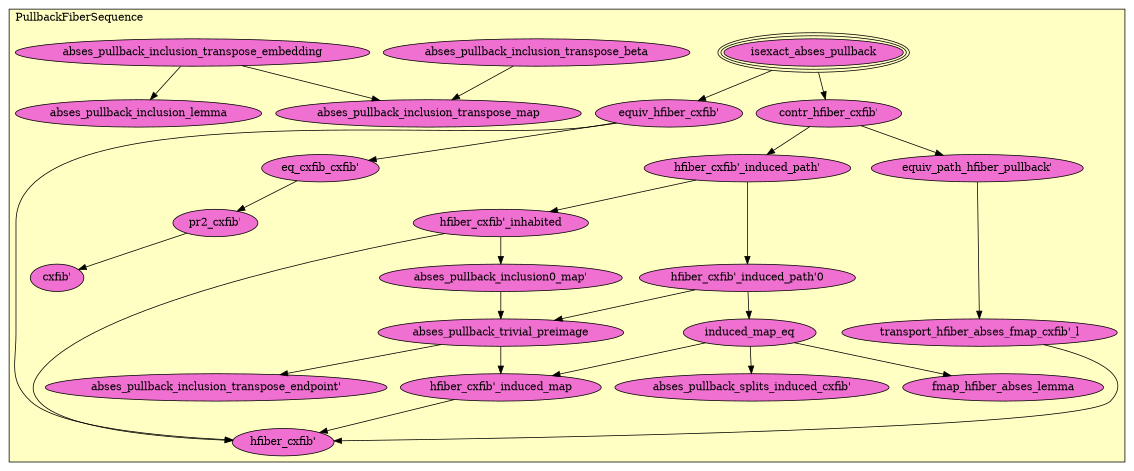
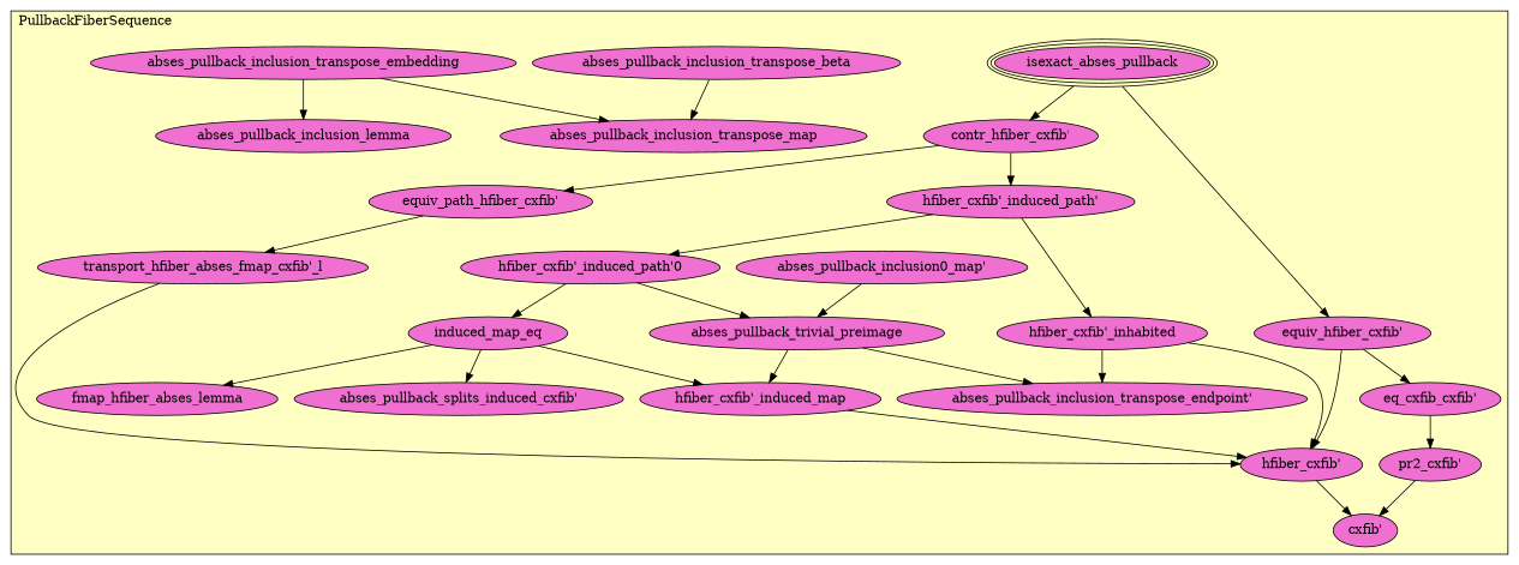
  digraph {
    node [fillcolor="#F070D1" style=filled]
    n1 [label=isexact_abses_pullback peripheries=3]
    n2 [label="contr_hfiber_cxfib'"]
    n3 [label="hfiber_cxfib'_induced_path'"]
    n4 [label="hfiber_cxfib'_induced_path'0"]
    n5 [label=induced_map_eq]
    n6 [label=fmap_hfiber_abses_lemma]
    n7 [label="abses_pullback_splits_induced_cxfib'"]
    n8 [label="hfiber_cxfib'_induced_map"]
    n9 [label="hfiber_cxfib'_inhabited"]
-   n10 [label="equiv_path_hfiber_pullback'"]
+   n10 [label="equiv_path_hfiber_cxfib'"]
    n11 [label="transport_hfiber_abses_fmap_cxfib'_l"]
    n12 [label="equiv_hfiber_cxfib'"]
    n13 [label="eq_cxfib_cxfib'"]
    n14 [label="pr2_cxfib'"]
    n15 [label="hfiber_cxfib'"]
    n16 [label="cxfib'"]
    n17 [label="abses_pullback_inclusion0_map'"]
    n18 [label=abses_pullback_trivial_preimage]
    n19 [label=abses_pullback_inclusion_transpose_beta]
    n20 [label="abses_pullback_inclusion_transpose_endpoint'"]
    n21 [label=abses_pullback_inclusion_transpose_embedding]
    n22 [label=abses_pullback_inclusion_lemma]
    n23 [label=abses_pullback_inclusion_transpose_map]
    subgraph cluster_1 {
      fillcolor="#FFFFC3"
      label=PullbackFiberSequence
      labeljust=l
      style=filled
      n1
      n2
      n3
      n4
      n5
      n6
      n7
      n8
      n9
      n10
      n11
      n12
      n13
      n14
      n15
      n16
      n17
      n18
      n19
      n20
      n21
      n22
      n23
    }
    n1 -> n2
    n1 -> n12
    n2 -> n3
    n2 -> n10
    n3 -> n4
    n3 -> n9
    n4 -> n5
    n4 -> n18
    n5 -> n6
    n5 -> n7
    n5 -> n8
    n8 -> n15
    n9 -> n15
-   n9 -> n17
+   n9 -> n20
    n10 -> n11
    n11 -> n15
    n12 -> n13
    n12 -> n15
    n13 -> n14
    n14 -> n16
+   n15 -> n16
    n17 -> n18
    n18 -> n8
    n18 -> n20
    n19 -> n23
    n21 -> n22
    n21 -> n23
  }
